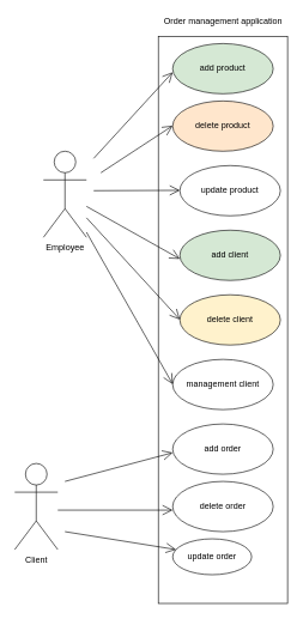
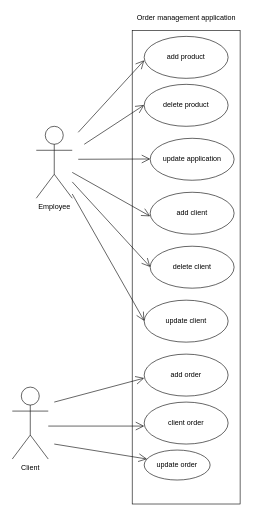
  <mxCell id="0" />
  <mxCell id="1" parent="0" />
  <mxCell id="2" value="Employee" style="shape=umlActor;verticalLabelPosition=bottom;verticalAlign=top;html=1;outlineConnect=0;" vertex="1" parent="1"><mxGeometry x="60" y="210" width="60" height="120" as="geometry" /></mxCell>
  <mxCell id="3" value="" style="html=1;" vertex="1" parent="1"><mxGeometry x="220" y="50" width="180" height="790" as="geometry" /></mxCell>
- <mxCell id="4" value="add product" style="ellipse;whiteSpace=wrap;html=1;fillColor=#d5e8d4;" vertex="1" parent="1"><mxGeometry x="240" y="60" width="140" height="70" as="geometry" /></mxCell>
- <mxCell id="5" value="delete client" style="ellipse;whiteSpace=wrap;html=1;fillColor=#fff2cc;" vertex="1" parent="1"><mxGeometry x="250" y="410" width="140" height="70" as="geometry" /></mxCell>
- <mxCell id="6" value="management client" style="ellipse;whiteSpace=wrap;html=1;" vertex="1" parent="1"><mxGeometry x="240" y="500" width="140" height="70" as="geometry" /></mxCell>
+ <mxCell id="4" value="add product" style="ellipse;whiteSpace=wrap;html=1;" vertex="1" parent="1"><mxGeometry x="240" y="60" width="140" height="70" as="geometry" /></mxCell>
+ <mxCell id="5" value="delete client" style="ellipse;whiteSpace=wrap;html=1;" vertex="1" parent="1"><mxGeometry x="250" y="410" width="140" height="70" as="geometry" /></mxCell>
+ <mxCell id="6" value="update client" style="ellipse;whiteSpace=wrap;html=1;" vertex="1" parent="1"><mxGeometry x="240" y="500" width="140" height="70" as="geometry" /></mxCell>
  <mxCell id="7" value="add order" style="ellipse;whiteSpace=wrap;html=1;" vertex="1" parent="1"><mxGeometry x="240" y="590" width="140" height="70" as="geometry" /></mxCell>
- <mxCell id="8" value="update product" style="ellipse;whiteSpace=wrap;html=1;" vertex="1" parent="1"><mxGeometry x="250" y="230" width="140" height="70" as="geometry" /></mxCell>
- <mxCell id="9" value="delete product" style="ellipse;whiteSpace=wrap;html=1;fillColor=#ffe6cc;" vertex="1" parent="1"><mxGeometry x="240" y="140" width="140" height="70" as="geometry" /></mxCell>
- <mxCell id="10" value="add client" style="ellipse;whiteSpace=wrap;html=1;fillColor=#d5e8d4;" vertex="1" parent="1"><mxGeometry x="250" y="320" width="140" height="70" as="geometry" /></mxCell>
+ <mxCell id="8" value="update application" style="ellipse;whiteSpace=wrap;html=1;" vertex="1" parent="1"><mxGeometry x="250" y="230" width="140" height="70" as="geometry" /></mxCell>
+ <mxCell id="9" value="delete product" style="ellipse;whiteSpace=wrap;html=1;" vertex="1" parent="1"><mxGeometry x="240" y="140" width="140" height="70" as="geometry" /></mxCell>
+ <mxCell id="10" value="add client" style="ellipse;whiteSpace=wrap;html=1;" vertex="1" parent="1"><mxGeometry x="250" y="320" width="140" height="70" as="geometry" /></mxCell>
  <mxCell id="11" value="update order" style="ellipse;whiteSpace=wrap;html=1;" vertex="1" parent="1"><mxGeometry x="240" y="750" width="110" height="50" as="geometry" /></mxCell>
- <mxCell id="12" value="delete order" style="ellipse;whiteSpace=wrap;html=1;" vertex="1" parent="1"><mxGeometry x="240" y="670" width="140" height="70" as="geometry" /></mxCell>
+ <mxCell id="12" value="client order" style="ellipse;whiteSpace=wrap;html=1;" vertex="1" parent="1"><mxGeometry x="240" y="670" width="140" height="70" as="geometry" /></mxCell>
  <mxCell id="13" value="Client" style="shape=umlActor;verticalLabelPosition=bottom;verticalAlign=top;html=1;" vertex="1" parent="1"><mxGeometry x="20" y="645" width="60" height="120" as="geometry" /></mxCell>
  <mxCell id="14" value="" style="endArrow=open;endFill=1;endSize=12;html=1;rounded=0;" edge="1" parent="1"><mxGeometry width="160" relative="1" as="geometry"><mxPoint x="80" y="710" as="sourcePoint" /><mxPoint x="240" y="710" as="targetPoint" /></mxGeometry></mxCell>
  <mxCell id="15" value="" style="endArrow=open;endFill=1;endSize=12;html=1;rounded=0;entryX=0.043;entryY=0.3;entryDx=0;entryDy=0;entryPerimeter=0;" edge="1" parent="1" target="11"><mxGeometry width="160" relative="1" as="geometry"><mxPoint x="90" y="740" as="sourcePoint" /><mxPoint x="250" y="765" as="targetPoint" /></mxGeometry></mxCell>
  <mxCell id="16" value="" style="endArrow=open;endFill=1;endSize=12;html=1;rounded=0;" edge="1" parent="1"><mxGeometry width="160" relative="1" as="geometry"><mxPoint x="90" y="670" as="sourcePoint" /><mxPoint x="240" y="630" as="targetPoint" /></mxGeometry></mxCell>
  <mxCell id="17" value="" style="endArrow=open;endFill=1;endSize=12;html=1;rounded=0;" edge="1" parent="1" source="2"><mxGeometry width="160" relative="1" as="geometry"><mxPoint x="90" y="444.5" as="sourcePoint" /><mxPoint x="250" y="444.5" as="targetPoint" /></mxGeometry></mxCell>
  <mxCell id="18" value="" style="endArrow=open;endFill=1;endSize=12;html=1;rounded=0;" edge="1" parent="1" source="2"><mxGeometry width="160" relative="1" as="geometry"><mxPoint x="90" y="360" as="sourcePoint" /><mxPoint x="250" y="360" as="targetPoint" /></mxGeometry></mxCell>
  <mxCell id="19" value="" style="endArrow=open;endFill=1;endSize=12;html=1;rounded=0;" edge="1" parent="1"><mxGeometry width="160" relative="1" as="geometry"><mxPoint x="130" y="220" as="sourcePoint" /><mxPoint x="240" y="100" as="targetPoint" /></mxGeometry></mxCell>
  <mxCell id="20" value="" style="endArrow=open;endFill=1;endSize=12;html=1;rounded=0;" edge="1" parent="1"><mxGeometry width="160" relative="1" as="geometry"><mxPoint x="140" y="240" as="sourcePoint" /><mxPoint x="240" y="174.5" as="targetPoint" /></mxGeometry></mxCell>
  <mxCell id="21" value="" style="endArrow=open;endFill=1;endSize=12;html=1;rounded=0;" edge="1" parent="1"><mxGeometry width="160" relative="1" as="geometry"><mxPoint x="130" y="265" as="sourcePoint" /><mxPoint x="250" y="264.5" as="targetPoint" /></mxGeometry></mxCell>
  <mxCell id="22" value="" style="endArrow=open;endFill=1;endSize=12;html=1;rounded=0;" edge="1" parent="1" source="2"><mxGeometry width="160" relative="1" as="geometry"><mxPoint x="80" y="534.5" as="sourcePoint" /><mxPoint x="240" y="534.5" as="targetPoint" /></mxGeometry></mxCell>
  <mxCell id="23" value="Order management application" style="text;html=1;align=center;verticalAlign=middle;resizable=0;points=[];autosize=1;strokeColor=none;fillColor=none;" vertex="1" parent="1"><mxGeometry x="220" y="20" width="180" height="20" as="geometry" /></mxCell>
